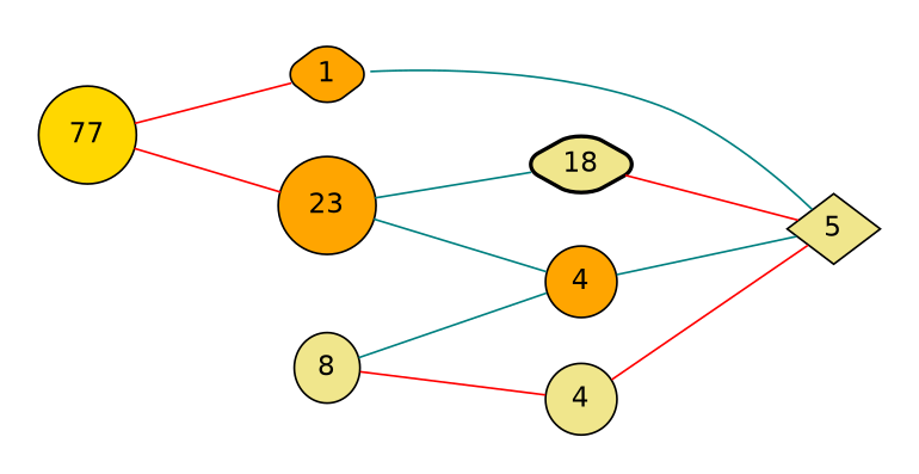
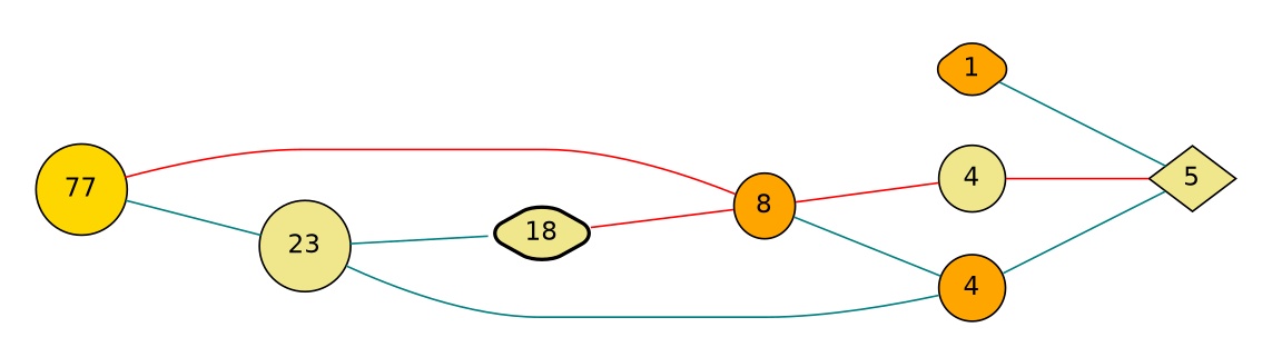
  digraph {
    fontname="DejaVu Sans"
    rankdir=LR
    node [fillcolor=khaki fontname="DejaVu Sans" shape=circle style=filled]
    edge [color=teal dir=none fontname="DejaVu Sans" labeldistance=1.5 minlen=2]
    n1 [label=5 shape=diamond width=.25]
-   n2 [label=8 shape=ellipse width=.25]
+   n2 [fillcolor=orange label=8 shape=ellipse width=.25]
    n3 [fillcolor=orange label=1 shape=diamond style="filled,rounded" width=.25]
    n4 [label=18 shape=diamond style="filled,rounded,bold" width=.25]
    n5 [fillcolor=orange label=4 width=.25]
    n6 [label=4 width=.25]
-   n7 [fillcolor=orange label=23 width=.25]
+   n7 [label=23 width=.25]
    n8 [fillcolor=gold label=77 width=.25]
    subgraph cluster_1 {
      color=transparent
      n1
    }
    subgraph cluster_2 {
      color=transparent
      n2
    }
    subgraph cluster_3 {
      color=transparent
      n3
    }
    subgraph cluster_4 {
      color=transparent
      n4
    }
    subgraph cluster_5 {
      color=transparent
      n5
    }
    subgraph cluster_6 {
      color=transparent
      n6
    }
    subgraph cluster_7 {
      color=transparent
      n7
    }
    subgraph cluster_8 {
      color=transparent
      n8
    }
    n2 -> n5
    n2 -> n6 [color=red]
    n3 -> n1
-   n4 -> n1 [color=red]
+   n4 -> n2 [color=red]
    n5 -> n1
    n6 -> n1 [color=red]
    n7 -> n4
    n7 -> n5
-   n8 -> n3 [color=red]
-   n8 -> n7 [color=red]
+   n8 -> n2 [color=red]
+   n8 -> n7
  }
